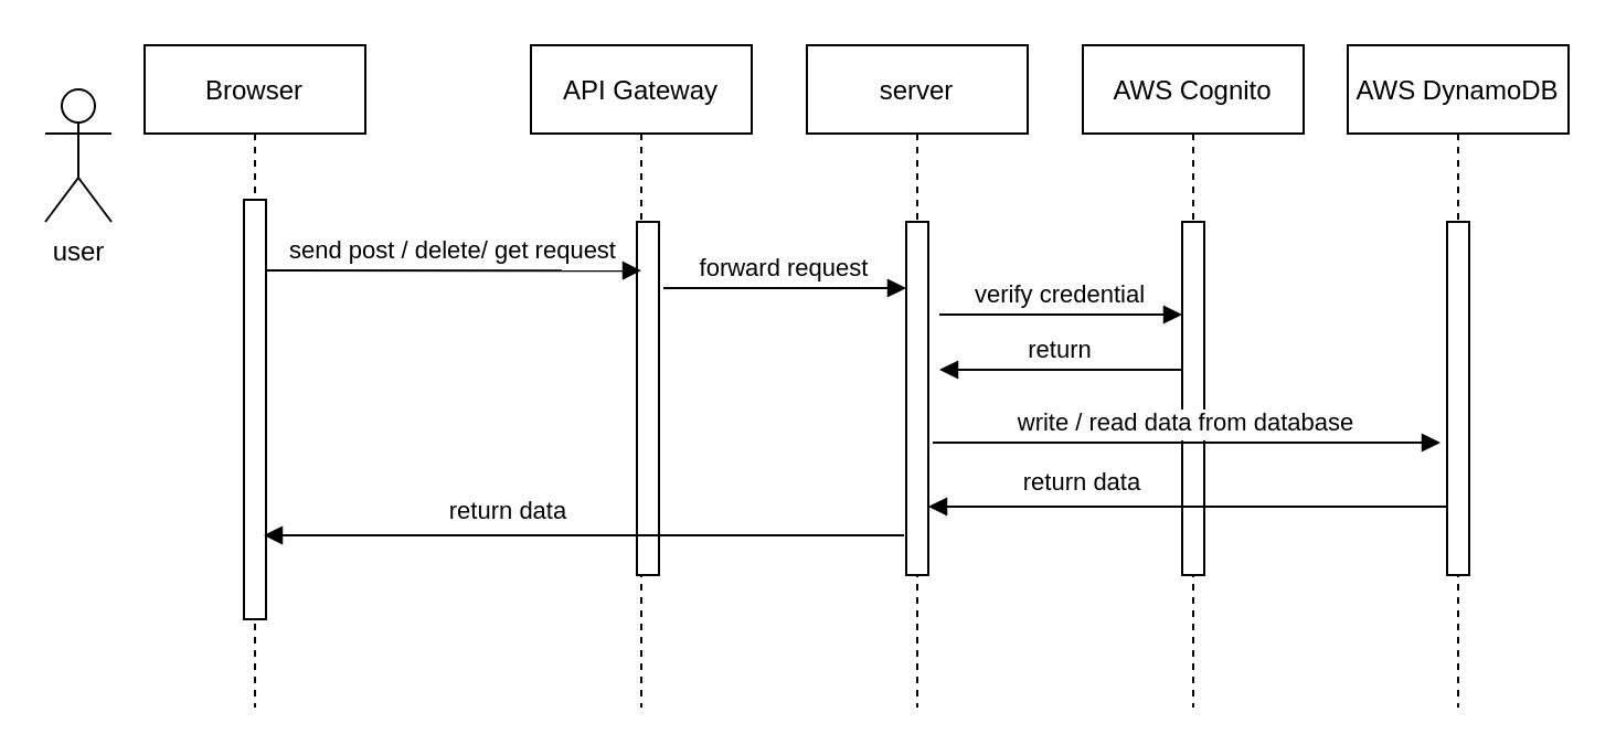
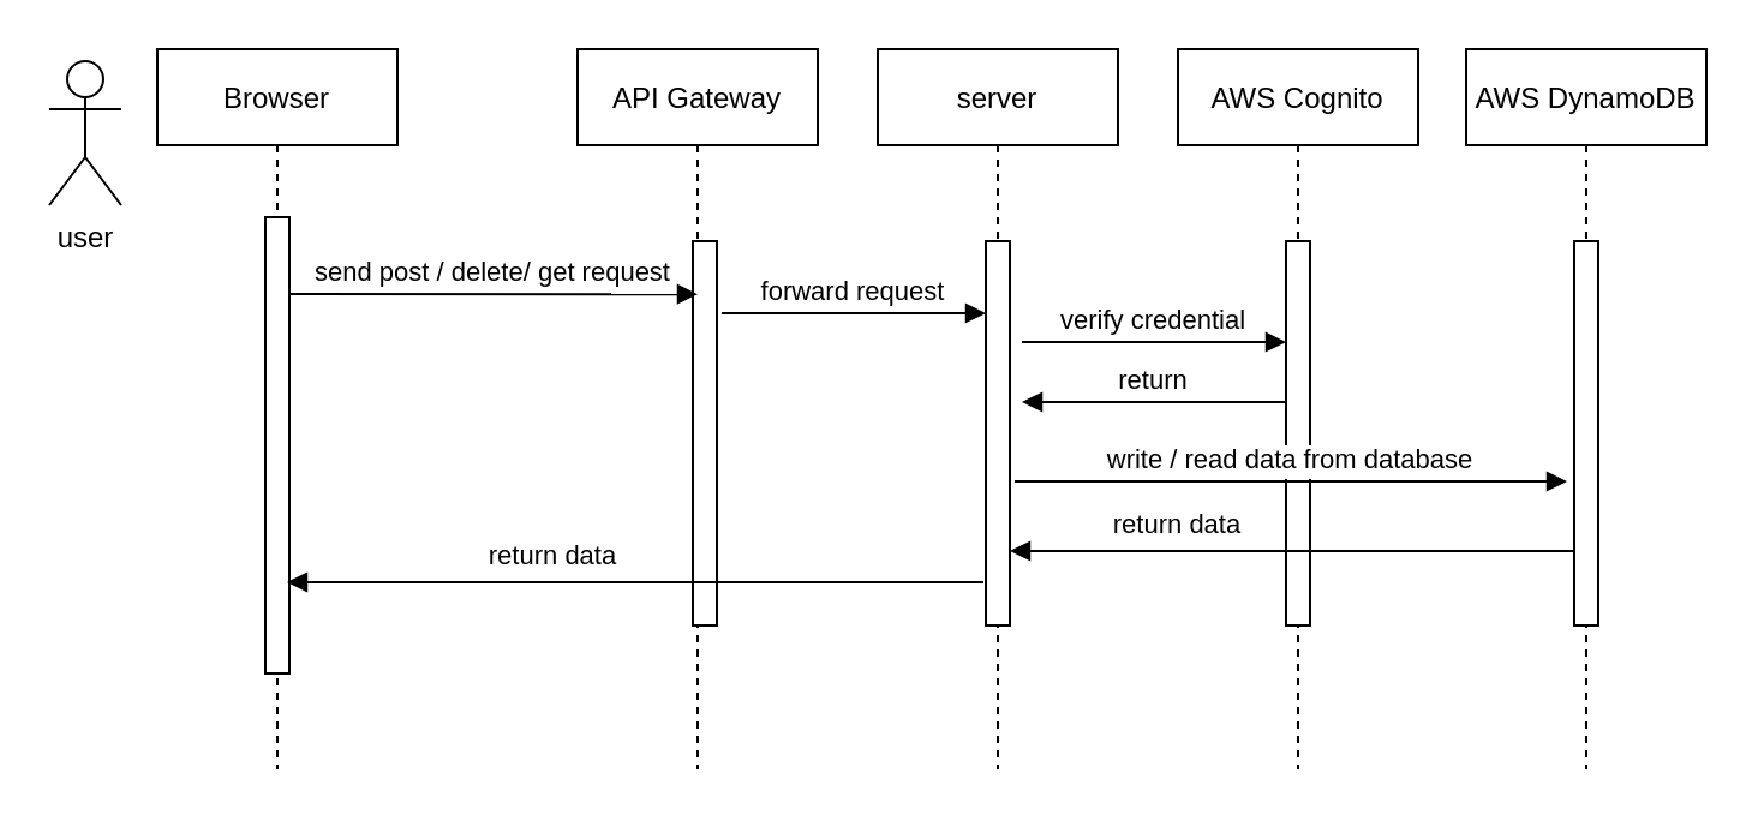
  <mxCell id="0" />
  <mxCell id="1" parent="0" />
  <mxCell id="2" value="Browser" style="shape=umlLifeline;perimeter=lifelinePerimeter;container=1;collapsible=0;recursiveResize=0;rounded=0;shadow=0;strokeWidth=1;" parent="1" vertex="1"><mxGeometry x="65" y="20" width="100" height="300" as="geometry" /></mxCell>
  <mxCell id="3" value="" style="points=[];perimeter=orthogonalPerimeter;rounded=0;shadow=0;strokeWidth=1;" parent="2" vertex="1"><mxGeometry x="45" y="70" width="10" height="190" as="geometry" /></mxCell>
  <mxCell id="4" value="API Gateway" style="shape=umlLifeline;perimeter=lifelinePerimeter;container=1;collapsible=0;recursiveResize=0;rounded=0;shadow=0;strokeWidth=1;" parent="1" vertex="1"><mxGeometry x="240" y="20" width="100" height="300" as="geometry" /></mxCell>
  <mxCell id="5" value="" style="points=[];perimeter=orthogonalPerimeter;rounded=0;shadow=0;strokeWidth=1;" parent="4" vertex="1"><mxGeometry x="48" y="80" width="10" height="160" as="geometry" /></mxCell>
- <mxCell id="6" value="user" style="shape=umlActor;verticalLabelPosition=bottom;verticalAlign=top;html=1;" parent="1" vertex="1"><mxGeometry x="20" y="40" width="30" height="60" as="geometry" /></mxCell>
+ <mxCell id="6" value="user" style="shape=umlActor;verticalLabelPosition=bottom;verticalAlign=top;html=1;" parent="1" vertex="1"><mxGeometry x="20" y="25" width="30" height="60" as="geometry" /></mxCell>
  <mxCell id="7" value="server" style="shape=umlLifeline;perimeter=lifelinePerimeter;container=1;collapsible=0;recursiveResize=0;rounded=0;shadow=0;strokeWidth=1;" parent="1" vertex="1"><mxGeometry x="365" y="20" width="100" height="300" as="geometry" /></mxCell>
  <mxCell id="8" value="" style="points=[];perimeter=orthogonalPerimeter;rounded=0;shadow=0;strokeWidth=1;" parent="7" vertex="1"><mxGeometry x="45" y="80" width="10" height="160" as="geometry" /></mxCell>
  <mxCell id="9" value="forward request" style="verticalAlign=bottom;endArrow=block;entryX=0;entryY=0;shadow=0;strokeWidth=1;" parent="7" edge="1"><mxGeometry relative="1" as="geometry"><mxPoint x="-65" y="110" as="sourcePoint" /><mxPoint x="45" y="110.0" as="targetPoint" /></mxGeometry></mxCell>
  <mxCell id="10" value="return data" style="verticalAlign=bottom;endArrow=block;shadow=0;strokeWidth=1;" parent="7" edge="1"><mxGeometry x="0.234" y="-2" relative="1" as="geometry"><mxPoint x="44" y="222" as="sourcePoint" /><mxPoint x="-246" y="222" as="targetPoint" /><mxPoint as="offset" /></mxGeometry></mxCell>
  <mxCell id="11" value="send post / delete/ get request" style="verticalAlign=bottom;endArrow=block;entryX=0.2;entryY=0.138;shadow=0;strokeWidth=1;entryDx=0;entryDy=0;entryPerimeter=0;" parent="1" target="5" edge="1"><mxGeometry relative="1" as="geometry"><mxPoint x="120" y="122" as="sourcePoint" /><mxPoint x="276" y="122" as="targetPoint" /></mxGeometry></mxCell>
  <mxCell id="12" value="AWS Cognito" style="shape=umlLifeline;perimeter=lifelinePerimeter;container=1;collapsible=0;recursiveResize=0;rounded=0;shadow=0;strokeWidth=1;" parent="1" vertex="1"><mxGeometry x="490" y="20" width="100" height="300" as="geometry" /></mxCell>
  <mxCell id="13" value="" style="points=[];perimeter=orthogonalPerimeter;rounded=0;shadow=0;strokeWidth=1;" parent="12" vertex="1"><mxGeometry x="45" y="80" width="10" height="160" as="geometry" /></mxCell>
  <mxCell id="14" value="verify credential" style="verticalAlign=bottom;endArrow=block;entryX=0;entryY=0;shadow=0;strokeWidth=1;" parent="12" edge="1"><mxGeometry relative="1" as="geometry"><mxPoint x="-65" y="122" as="sourcePoint" /><mxPoint x="45" y="122.0" as="targetPoint" /></mxGeometry></mxCell>
  <mxCell id="15" value="return" style="verticalAlign=bottom;endArrow=block;shadow=0;strokeWidth=1;" parent="12" edge="1"><mxGeometry relative="1" as="geometry"><mxPoint x="45" y="147" as="sourcePoint" /><mxPoint x="-65" y="147" as="targetPoint" /><mxPoint as="offset" /></mxGeometry></mxCell>
  <mxCell id="16" value="write / read data from database" style="verticalAlign=bottom;endArrow=block;shadow=0;strokeWidth=1;" parent="12" edge="1"><mxGeometry relative="1" as="geometry"><mxPoint x="-68" y="180" as="sourcePoint" /><mxPoint x="162" y="180" as="targetPoint" /></mxGeometry></mxCell>
  <mxCell id="17" value="return data" style="verticalAlign=bottom;endArrow=block;shadow=0;strokeWidth=1;entryX=1;entryY=0.875;entryDx=0;entryDy=0;entryPerimeter=0;" parent="12" edge="1"><mxGeometry x="0.404" y="-2" relative="1" as="geometry"><mxPoint x="165" y="209" as="sourcePoint" /><mxPoint x="-70" y="209" as="targetPoint" /><Array as="points"><mxPoint x="110" y="209" /></Array><mxPoint as="offset" /></mxGeometry></mxCell>
  <mxCell id="18" value="AWS DynamoDB" style="shape=umlLifeline;perimeter=lifelinePerimeter;container=1;collapsible=0;recursiveResize=0;rounded=0;shadow=0;strokeWidth=1;" parent="1" vertex="1"><mxGeometry x="610" y="20" width="100" height="300" as="geometry" /></mxCell>
  <mxCell id="19" value="" style="points=[];perimeter=orthogonalPerimeter;rounded=0;shadow=0;strokeWidth=1;" parent="18" vertex="1"><mxGeometry x="45" y="80" width="10" height="160" as="geometry" /></mxCell>
